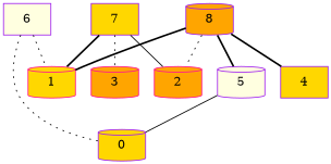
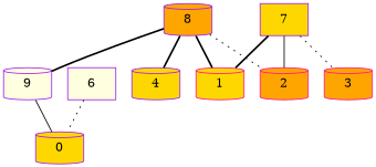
  graph {
    node [color=purple fillcolor=gold shape=cylinder style=filled]
    edge [style=dotted]
-   5 [fillcolor=lightyellow]
+   5 [fillcolor=lightyellow label=9]
    0
    6 [fillcolor=lightyellow shape=box]
    1 [color=deeppink]
    7 [shape=box]
    2 [color=deeppink fillcolor=orange]
    3 [color=deeppink fillcolor=orange]
    8 [fillcolor=orange]
-   4 [shape=box]
+   4
    5 -- 0 [style=solid]
    6 -- 0
-   6 -- 1
    7 -- 1 [style=bold]
    7 -- 2 [style=solid]
    7 -- 3
    8 -- 5 [style=bold]
    8 -- 1 [style=bold]
    8 -- 2
    8 -- 4 [style=bold]
  }
